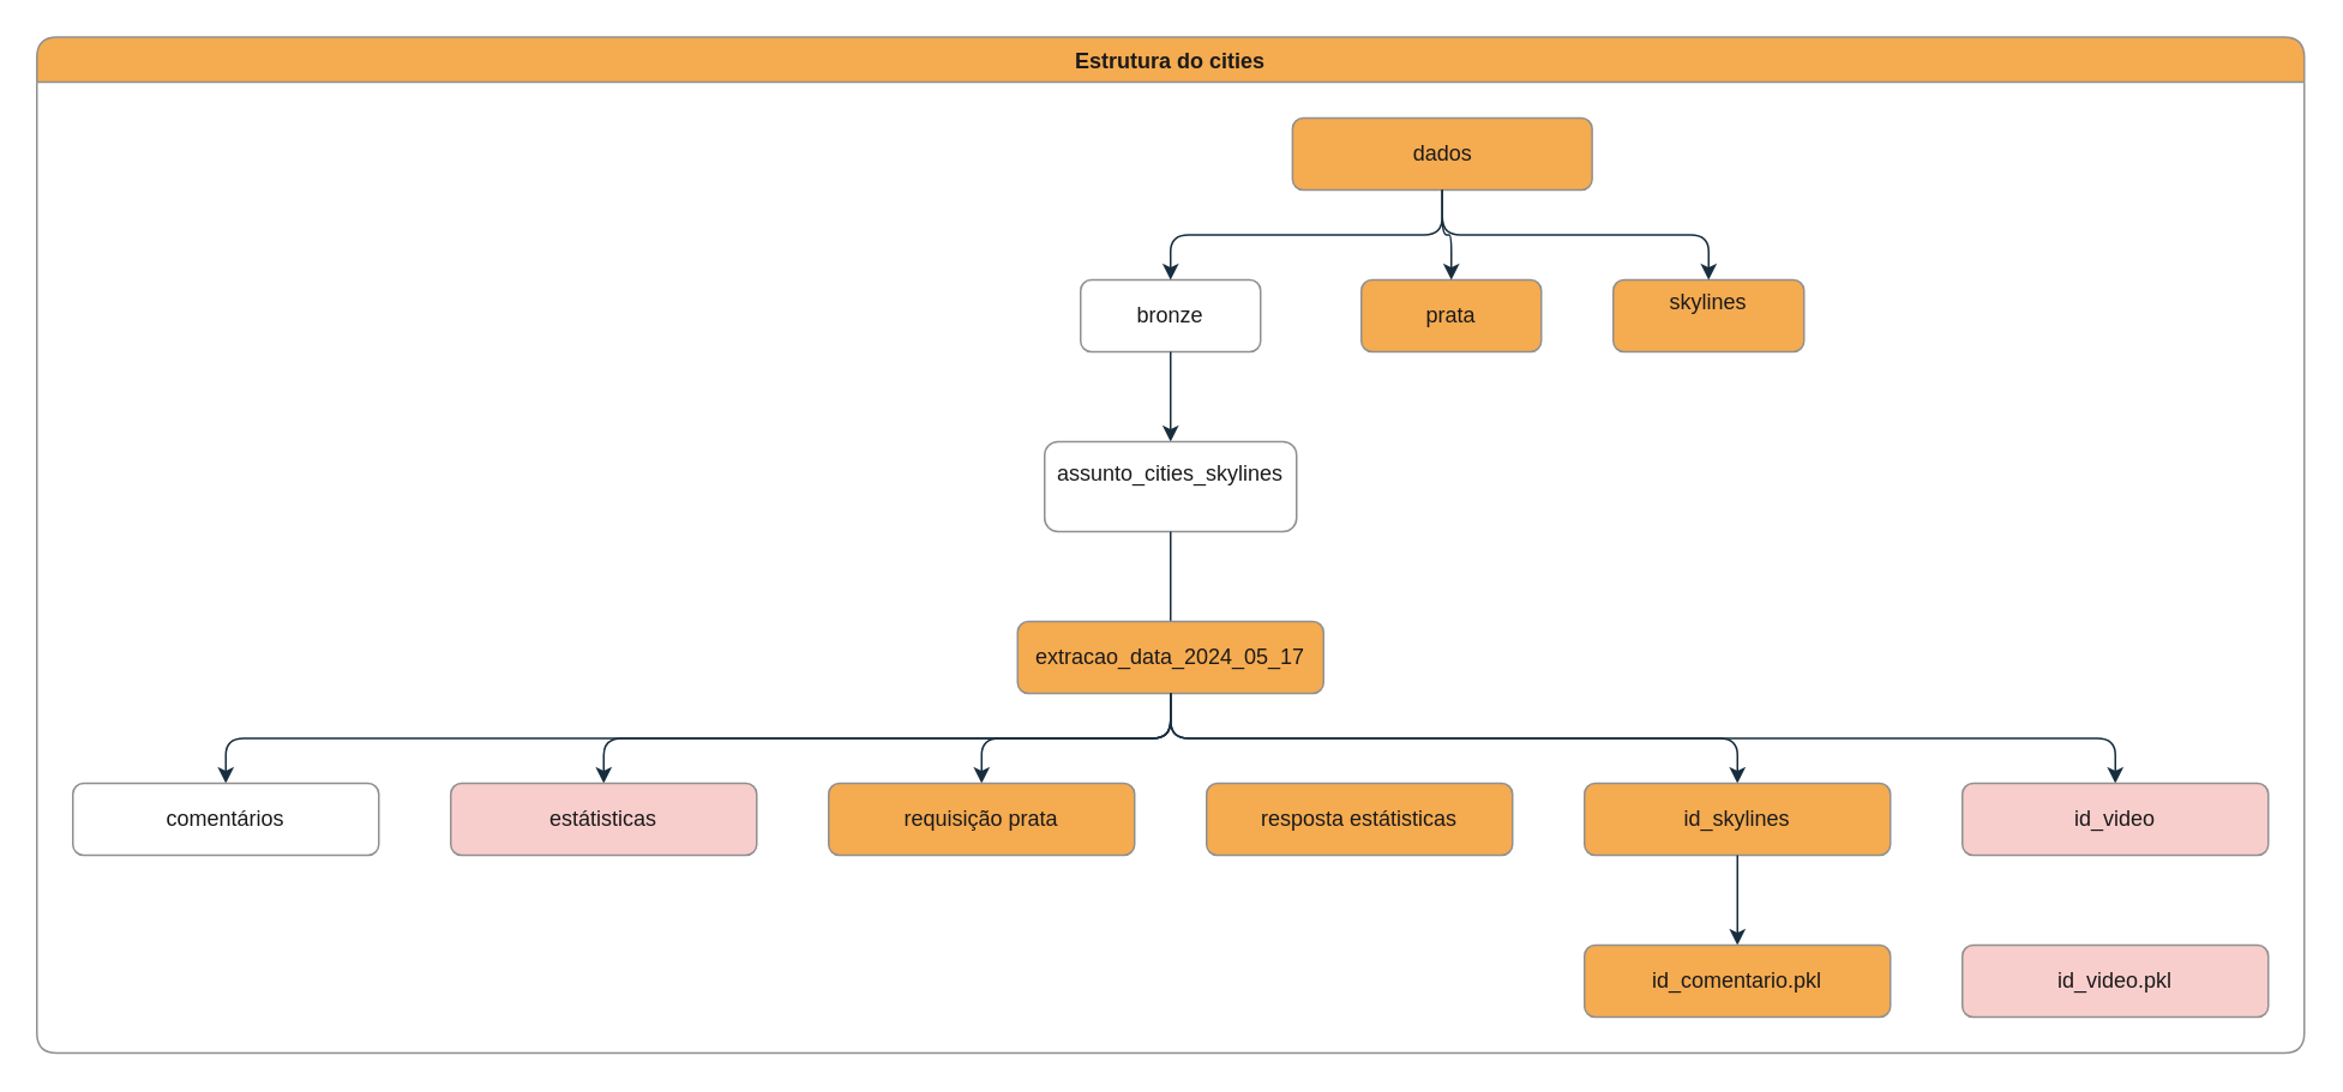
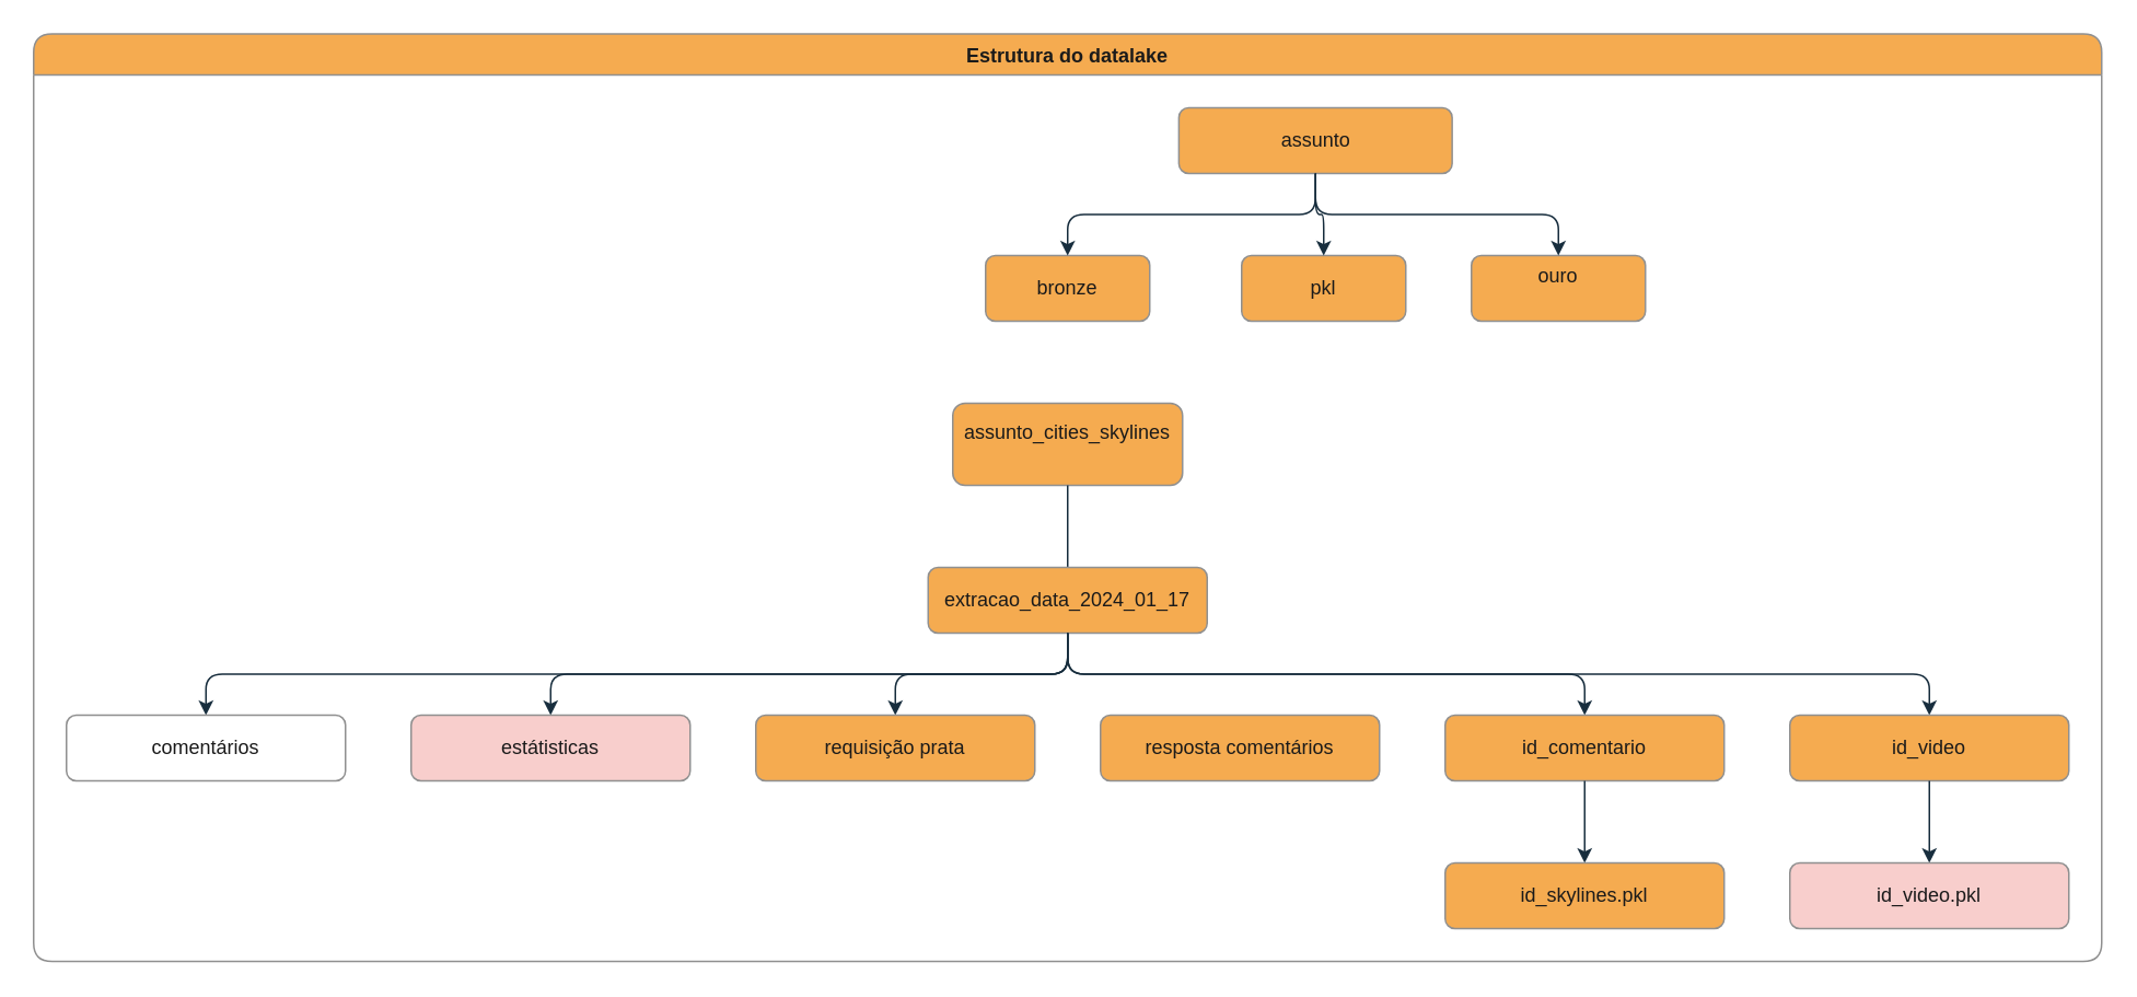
  <mxCell id="0" />
  <mxCell id="1" parent="0" />
- <mxCell id="2" value="Estrutura do cities" style="swimlane;startSize=25;horizontal=1;childLayout=treeLayout;horizontalTree=0;resizable=0;containerType=tree;fontSize=12;flipV=0;flipH=1;rounded=1;labelBackgroundColor=none;fillColor=#F5AB50;strokeColor=#909090;fontColor=#1A1A1A;direction=east;" parent="1" vertex="1"><mxGeometry x="20" y="20" width="1260" height="565" as="geometry" /></mxCell>
- <mxCell id="3" value="dados" style="whiteSpace=wrap;html=1;rounded=1;labelBackgroundColor=none;fillColor=#F5AB50;strokeColor=#909090;fontColor=#1A1A1A;" parent="2" vertex="1"><mxGeometry x="697.75" y="45" width="166.5" height="40" as="geometry" /></mxCell>
- <mxCell id="4" value="bronze" style="whiteSpace=wrap;html=1;rounded=1;labelBackgroundColor=none;fillColor=#ffffff;strokeColor=#909090;fontColor=#1A1A1A;" parent="2" vertex="1"><mxGeometry x="580" y="135" width="100" height="40" as="geometry" /></mxCell>
+ <mxCell id="2" value="Estrutura do datalake" style="swimlane;startSize=25;horizontal=1;childLayout=treeLayout;horizontalTree=0;resizable=0;containerType=tree;fontSize=12;flipV=0;flipH=1;rounded=1;labelBackgroundColor=none;fillColor=#F5AB50;strokeColor=#909090;fontColor=#1A1A1A;direction=east;" parent="1" vertex="1"><mxGeometry x="20" y="20" width="1260" height="565" as="geometry" /></mxCell>
+ <mxCell id="3" value="assunto" style="whiteSpace=wrap;html=1;rounded=1;labelBackgroundColor=none;fillColor=#F5AB50;strokeColor=#909090;fontColor=#1A1A1A;" parent="2" vertex="1"><mxGeometry x="697.75" y="45" width="166.5" height="40" as="geometry" /></mxCell>
+ <mxCell id="4" value="bronze" style="whiteSpace=wrap;html=1;rounded=1;labelBackgroundColor=none;fillColor=#F5AB50;strokeColor=#909090;fontColor=#1A1A1A;" parent="2" vertex="1"><mxGeometry x="580" y="135" width="100" height="40" as="geometry" /></mxCell>
  <mxCell id="5" value="" style="edgeStyle=elbowEdgeStyle;elbow=vertical;html=1;rounded=1;curved=0;sourcePerimeterSpacing=0;targetPerimeterSpacing=0;startSize=6;endSize=6;labelBackgroundColor=none;strokeColor=#182E3E;fontColor=default;" parent="2" source="3" target="4" edge="1"><mxGeometry relative="1" as="geometry" /></mxCell>
- <mxCell id="6" value="prata" style="whiteSpace=wrap;html=1;rounded=1;labelBackgroundColor=none;fillColor=#F5AB50;strokeColor=#909090;fontColor=#1A1A1A;" parent="2" vertex="1"><mxGeometry x="736" y="135" width="100" height="40" as="geometry" /></mxCell>
+ <mxCell id="6" value="pkl" style="whiteSpace=wrap;html=1;rounded=1;labelBackgroundColor=none;fillColor=#F5AB50;strokeColor=#909090;fontColor=#1A1A1A;" parent="2" vertex="1"><mxGeometry x="736" y="135" width="100" height="40" as="geometry" /></mxCell>
  <mxCell id="7" value="" style="edgeStyle=elbowEdgeStyle;elbow=vertical;html=1;rounded=1;curved=0;sourcePerimeterSpacing=0;targetPerimeterSpacing=0;startSize=6;endSize=6;labelBackgroundColor=none;strokeColor=#182E3E;fontColor=default;" parent="2" source="3" target="6" edge="1"><mxGeometry relative="1" as="geometry" /></mxCell>
- <mxCell id="8" value="" style="edgeStyle=elbowEdgeStyle;elbow=vertical;html=1;rounded=1;curved=0;sourcePerimeterSpacing=0;targetPerimeterSpacing=0;startSize=6;endSize=6;labelBackgroundColor=none;strokeColor=#182E3E;fontColor=default;" parent="2" source="4" target="9" edge="1"><mxGeometry relative="1" as="geometry"><mxPoint x="-5902.15" y="205" as="sourcePoint" /></mxGeometry></mxCell>
- <mxCell id="9" value="assunto_cities_skylines&lt;div&gt;&lt;br/&gt;&lt;/div&gt;" style="whiteSpace=wrap;html=1;rounded=1;labelBackgroundColor=none;fillColor=#ffffff;strokeColor=#909090;fontColor=#1A1A1A;" parent="2" vertex="1"><mxGeometry x="560" y="225" width="140" height="50" as="geometry" /></mxCell>
+ <mxCell id="9" value="assunto_cities_skylines&lt;div&gt;&lt;br/&gt;&lt;/div&gt;" style="whiteSpace=wrap;html=1;rounded=1;labelBackgroundColor=none;fillColor=#F5AB50;strokeColor=#909090;fontColor=#1A1A1A;" parent="2" vertex="1"><mxGeometry x="560" y="225" width="140" height="50" as="geometry" /></mxCell>
  <mxCell id="10" value="" style="edgeStyle=elbowEdgeStyle;elbow=vertical;html=1;rounded=1;curved=0;sourcePerimeterSpacing=0;targetPerimeterSpacing=0;startSize=6;endSize=6;labelBackgroundColor=none;strokeColor=#182E3E;fontColor=default;endArrow=none;" parent="2" source="9" target="11" edge="1"><mxGeometry relative="1" as="geometry"><mxPoint x="-5762.15" y="295" as="sourcePoint" /></mxGeometry></mxCell>
- <mxCell id="11" value="extracao_data_2024_05_17" style="whiteSpace=wrap;html=1;rounded=1;labelBackgroundColor=none;fillColor=#F5AB50;strokeColor=#909090;fontColor=#1A1A1A;" parent="2" vertex="1"><mxGeometry x="545" y="325" width="170" height="40" as="geometry" /></mxCell>
- <mxCell id="12" value="skylines&lt;div&gt;&lt;br/&gt;&lt;/div&gt;" style="whiteSpace=wrap;html=1;rounded=1;labelBackgroundColor=none;fillColor=#F5AB50;strokeColor=#909090;fontColor=#1A1A1A;" parent="2" vertex="1"><mxGeometry x="876" y="135" width="106" height="40" as="geometry" /></mxCell>
+ <mxCell id="11" value="extracao_data_2024_01_17" style="whiteSpace=wrap;html=1;rounded=1;labelBackgroundColor=none;fillColor=#F5AB50;strokeColor=#909090;fontColor=#1A1A1A;" parent="2" vertex="1"><mxGeometry x="545" y="325" width="170" height="40" as="geometry" /></mxCell>
+ <mxCell id="12" value="ouro&lt;div&gt;&lt;br/&gt;&lt;/div&gt;" style="whiteSpace=wrap;html=1;rounded=1;labelBackgroundColor=none;fillColor=#F5AB50;strokeColor=#909090;fontColor=#1A1A1A;" parent="2" vertex="1"><mxGeometry x="876" y="135" width="106" height="40" as="geometry" /></mxCell>
  <mxCell id="13" value="" style="edgeStyle=elbowEdgeStyle;elbow=vertical;html=1;rounded=1;curved=0;sourcePerimeterSpacing=0;targetPerimeterSpacing=0;startSize=6;endSize=6;labelBackgroundColor=none;strokeColor=#182E3E;fontColor=default;" parent="2" source="3" target="12" edge="1"><mxGeometry relative="1" as="geometry"><mxPoint x="-5683.15" y="205" as="sourcePoint" /></mxGeometry></mxCell>
  <mxCell id="14" value="" style="edgeStyle=elbowEdgeStyle;elbow=vertical;html=1;rounded=1;curved=0;sourcePerimeterSpacing=0;targetPerimeterSpacing=0;startSize=6;endSize=6;labelBackgroundColor=none;strokeColor=#182E3E;fontColor=default;" parent="2" source="11" target="15" edge="1"><mxGeometry relative="1" as="geometry"><mxPoint x="-2372.5" y="385" as="sourcePoint" /></mxGeometry></mxCell>
  <mxCell id="15" value="comentários" style="whiteSpace=wrap;html=1;rounded=1;labelBackgroundColor=none;fillColor=#ffffff;strokeColor=#909090;fontColor=#1A1A1A;" parent="2" vertex="1"><mxGeometry x="20" y="415" width="170" height="40" as="geometry" /></mxCell>
  <mxCell id="16" value="" style="edgeStyle=elbowEdgeStyle;elbow=vertical;html=1;rounded=1;curved=0;sourcePerimeterSpacing=0;targetPerimeterSpacing=0;startSize=6;endSize=6;labelBackgroundColor=none;strokeColor=#182E3E;fontColor=default;" parent="2" source="11" target="17" edge="1"><mxGeometry relative="1" as="geometry"><mxPoint x="-2372.5" y="385" as="sourcePoint" /></mxGeometry></mxCell>
  <mxCell id="17" value="estátisticas" style="whiteSpace=wrap;html=1;rounded=1;labelBackgroundColor=none;fillColor=#f8cecc;strokeColor=#909090;fontColor=#1A1A1A;" parent="2" vertex="1"><mxGeometry x="230" y="415" width="170" height="40" as="geometry" /></mxCell>
  <mxCell id="18" value="" style="edgeStyle=elbowEdgeStyle;elbow=vertical;html=1;rounded=1;curved=0;sourcePerimeterSpacing=0;targetPerimeterSpacing=0;startSize=6;endSize=6;labelBackgroundColor=none;strokeColor=#182E3E;fontColor=default;" parent="2" source="11" target="19" edge="1"><mxGeometry relative="1" as="geometry"><mxPoint x="-2073.5" y="385" as="sourcePoint" /></mxGeometry></mxCell>
  <mxCell id="19" value="requisição prata" style="whiteSpace=wrap;html=1;rounded=1;labelBackgroundColor=none;fillColor=#F5AB50;strokeColor=#909090;fontColor=#1A1A1A;" parent="2" vertex="1"><mxGeometry x="440" y="415" width="170" height="40" as="geometry" /></mxCell>
- <mxCell id="20" value="resposta estátisticas" style="whiteSpace=wrap;html=1;rounded=1;labelBackgroundColor=none;fillColor=#F5AB50;strokeColor=#909090;fontColor=#1A1A1A;" parent="2" vertex="1"><mxGeometry x="650" y="415" width="170" height="40" as="geometry" /></mxCell>
+ <mxCell id="20" value="resposta comentários" style="whiteSpace=wrap;html=1;rounded=1;labelBackgroundColor=none;fillColor=#F5AB50;strokeColor=#909090;fontColor=#1A1A1A;" parent="2" vertex="1"><mxGeometry x="650" y="415" width="170" height="40" as="geometry" /></mxCell>
  <mxCell id="21" value="" style="edgeStyle=elbowEdgeStyle;elbow=vertical;html=1;rounded=1;curved=0;sourcePerimeterSpacing=0;targetPerimeterSpacing=0;startSize=6;endSize=6;labelBackgroundColor=none;strokeColor=#182E3E;fontColor=default;" edge="1" target="22" source="11" parent="2"><mxGeometry relative="1" as="geometry"><mxPoint x="-520.5" y="315" as="sourcePoint" /></mxGeometry></mxCell>
- <mxCell id="22" value="id_skylines" style="whiteSpace=wrap;html=1;rounded=1;labelBackgroundColor=none;fillColor=#F5AB50;strokeColor=#909090;fontColor=#1A1A1A;" vertex="1" parent="2"><mxGeometry x="860" y="415" width="170" height="40" as="geometry" /></mxCell>
+ <mxCell id="22" value="id_comentario" style="whiteSpace=wrap;html=1;rounded=1;labelBackgroundColor=none;fillColor=#F5AB50;strokeColor=#909090;fontColor=#1A1A1A;" vertex="1" parent="2"><mxGeometry x="860" y="415" width="170" height="40" as="geometry" /></mxCell>
  <mxCell id="23" value="" style="edgeStyle=elbowEdgeStyle;elbow=vertical;html=1;rounded=1;curved=0;sourcePerimeterSpacing=0;targetPerimeterSpacing=0;startSize=6;endSize=6;labelBackgroundColor=none;strokeColor=#182E3E;fontColor=default;" edge="1" target="24" source="22" parent="2"><mxGeometry relative="1" as="geometry"><mxPoint x="52.25" y="405" as="sourcePoint" /></mxGeometry></mxCell>
- <mxCell id="24" value="id_comentario.pkl" style="whiteSpace=wrap;html=1;rounded=1;labelBackgroundColor=none;fillColor=#F5AB50;strokeColor=#909090;fontColor=#1A1A1A;" vertex="1" parent="2"><mxGeometry x="860" y="505" width="170" height="40" as="geometry" /></mxCell>
+ <mxCell id="24" value="id_skylines.pkl" style="whiteSpace=wrap;html=1;rounded=1;labelBackgroundColor=none;fillColor=#F5AB50;strokeColor=#909090;fontColor=#1A1A1A;" vertex="1" parent="2"><mxGeometry x="860" y="505" width="170" height="40" as="geometry" /></mxCell>
  <mxCell id="25" value="" style="edgeStyle=elbowEdgeStyle;elbow=vertical;html=1;rounded=1;curved=0;sourcePerimeterSpacing=0;targetPerimeterSpacing=0;startSize=6;endSize=6;labelBackgroundColor=none;strokeColor=#182E3E;fontColor=default;" edge="1" target="26" source="11" parent="2"><mxGeometry relative="1" as="geometry"><mxPoint x="52.25" y="405" as="sourcePoint" /></mxGeometry></mxCell>
- <mxCell id="26" value="id_video" style="whiteSpace=wrap;html=1;rounded=1;labelBackgroundColor=none;fillColor=#f8cecc;strokeColor=#909090;fontColor=#1A1A1A;" vertex="1" parent="2"><mxGeometry x="1070" y="415" width="170" height="40" as="geometry" /></mxCell>
+ <mxCell id="26" value="id_video" style="whiteSpace=wrap;html=1;rounded=1;labelBackgroundColor=none;fillColor=#F5AB50;strokeColor=#909090;fontColor=#1A1A1A;" vertex="1" parent="2"><mxGeometry x="1070" y="415" width="170" height="40" as="geometry" /></mxCell>
+ <mxCell id="27" value="" style="edgeStyle=elbowEdgeStyle;elbow=vertical;html=1;rounded=1;curved=0;sourcePerimeterSpacing=0;targetPerimeterSpacing=0;startSize=6;endSize=6;labelBackgroundColor=none;strokeColor=#182E3E;fontColor=default;" edge="1" target="28" source="26" parent="2"><mxGeometry relative="1" as="geometry"><mxPoint x="730" y="405" as="sourcePoint" /></mxGeometry></mxCell>
  <mxCell id="28" value="id_video.pkl" style="whiteSpace=wrap;html=1;rounded=1;labelBackgroundColor=none;fillColor=#f8cecc;strokeColor=#909090;fontColor=#1A1A1A;" vertex="1" parent="2"><mxGeometry x="1070" y="505" width="170" height="40" as="geometry" /></mxCell>
